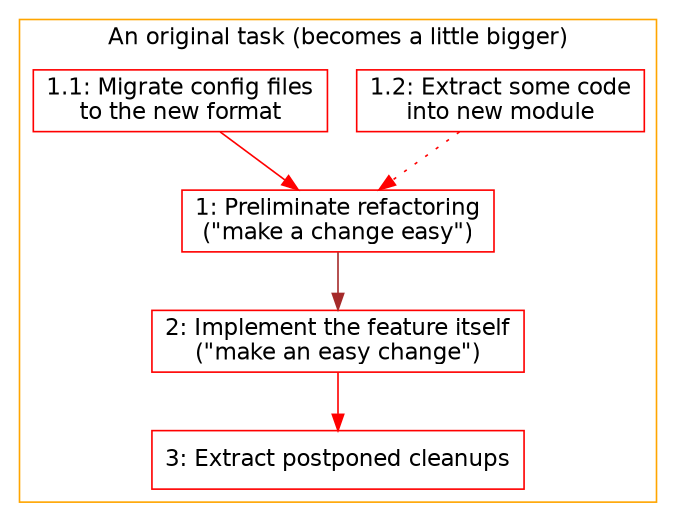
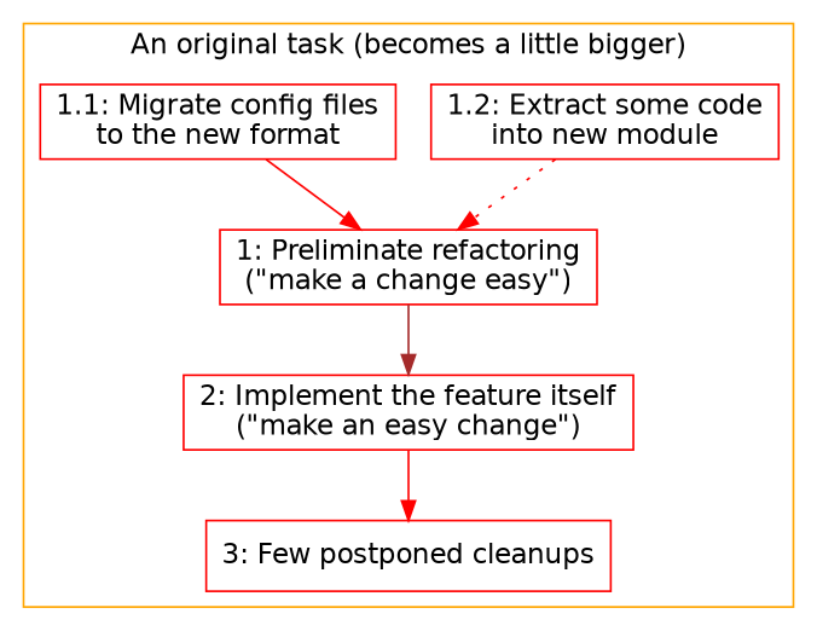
  digraph {
    fontname="DejaVu Sans"
    node [color=red shape=box fontname="DejaVu Sans"]
    edge [color=red style=solid fontname="DejaVu Sans"]
    n1 [label="1: Preliminate refactoring\n(&quot;make a change easy&quot;)"]
    n2 [label="2: Implement the feature itself\n(&quot;make an easy change&quot;)"]
-   n3 [label="3: Extract postponed cleanups"]
+   n3 [label="3: Few postponed cleanups"]
    n4 [label="1.2: Extract some code\ninto new module"]
    n5 [label="1.1: Migrate config files\nto the new format"]
    subgraph cluster_1 {
      color=orange
      label="An original task (becomes a little bigger)"
      n1
      n2
      n3
      n4
      n5
    }
    n1 -> n2 [color=brown]
    n2 -> n3
    n4 -> n1 [style=dotted]
    n5 -> n1
  }
